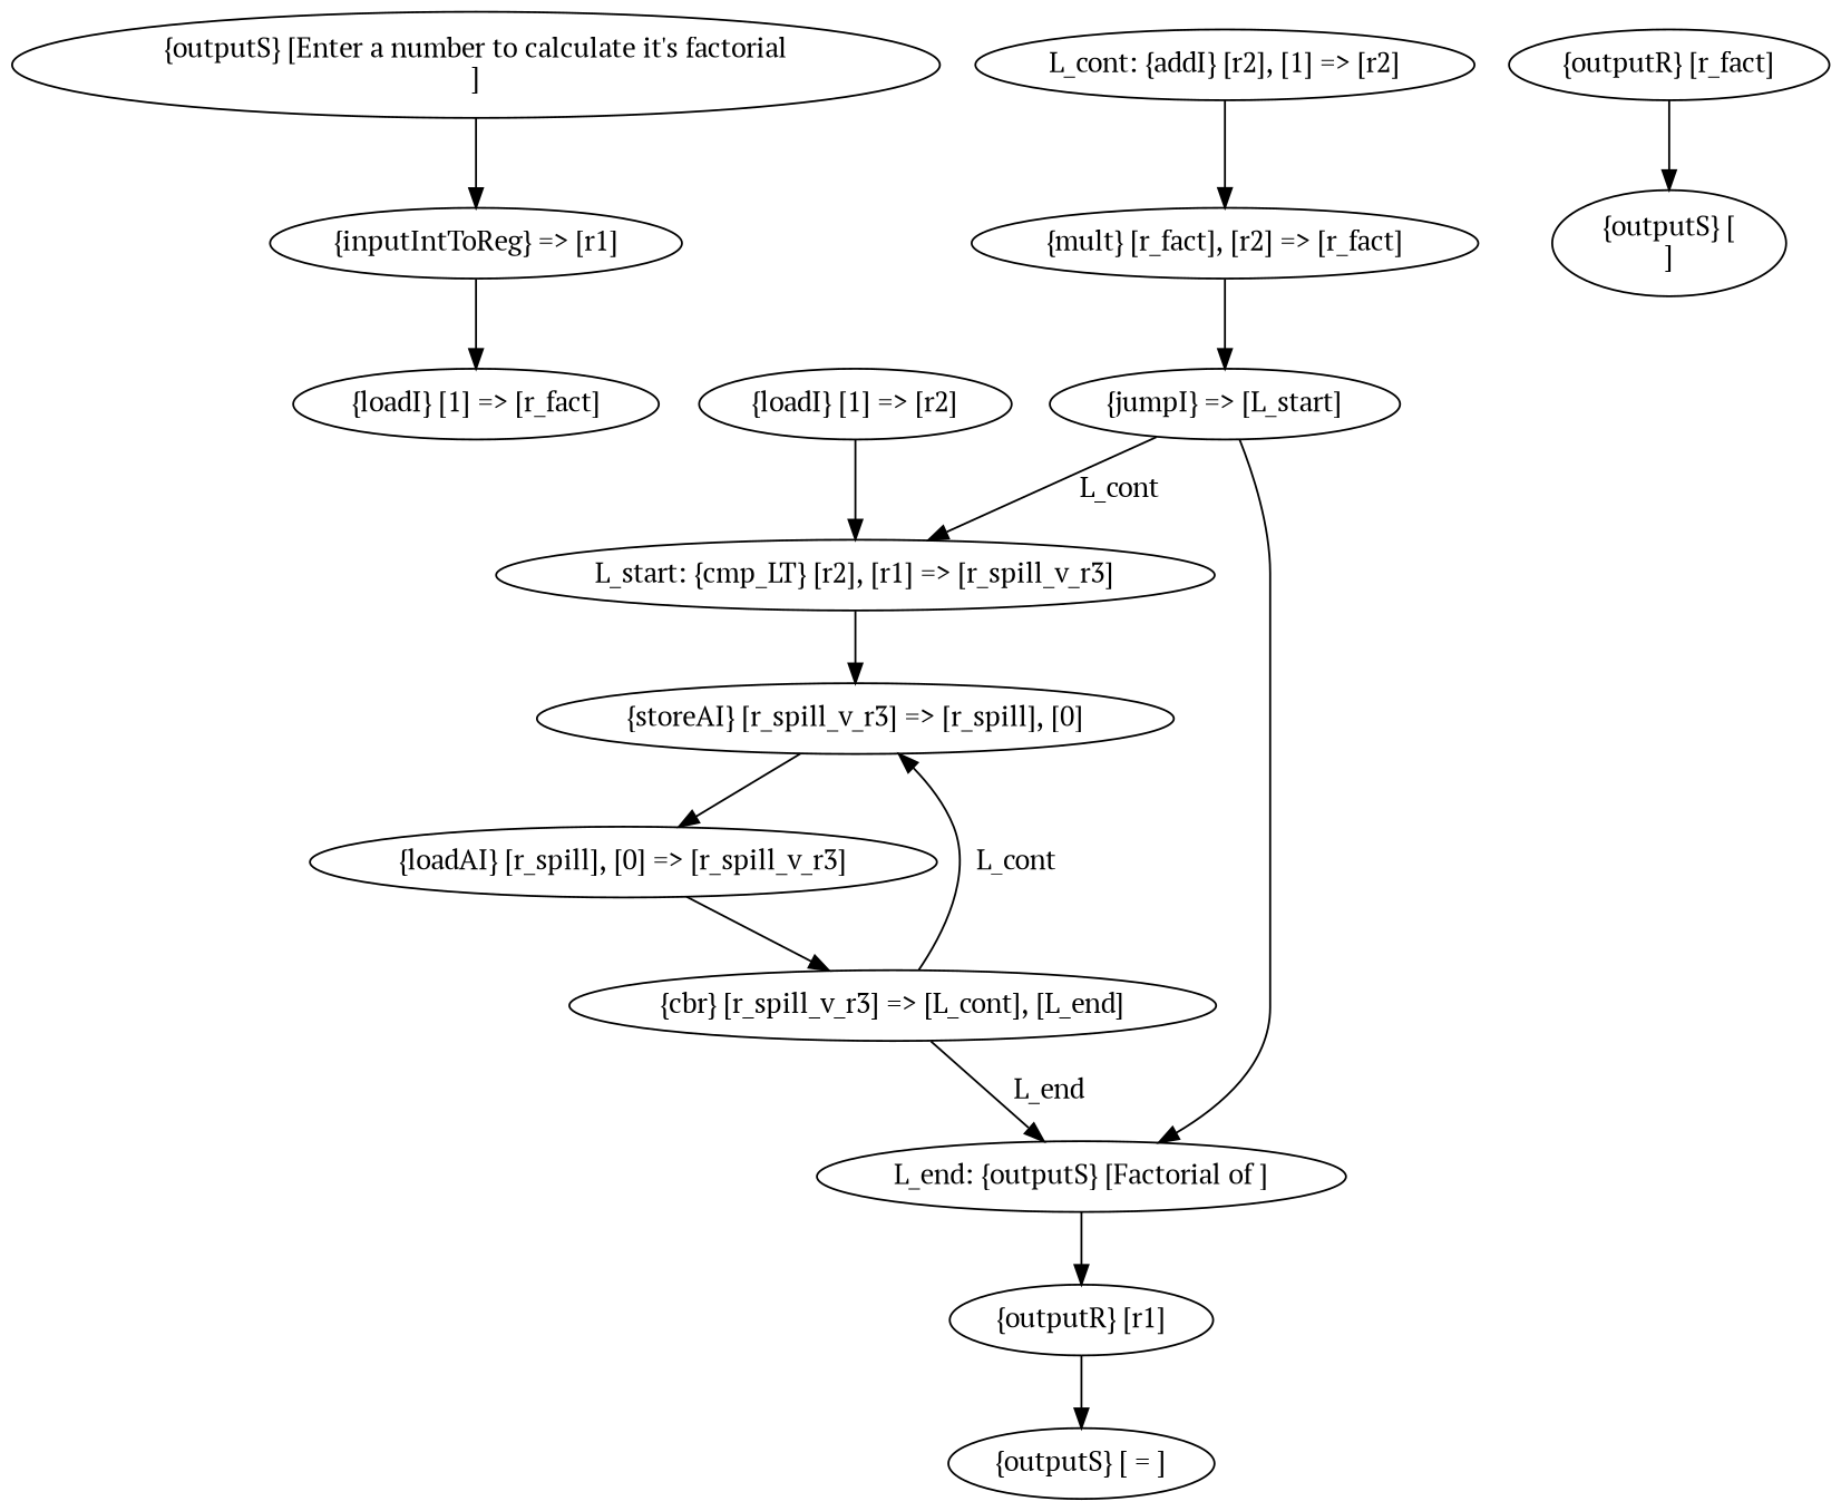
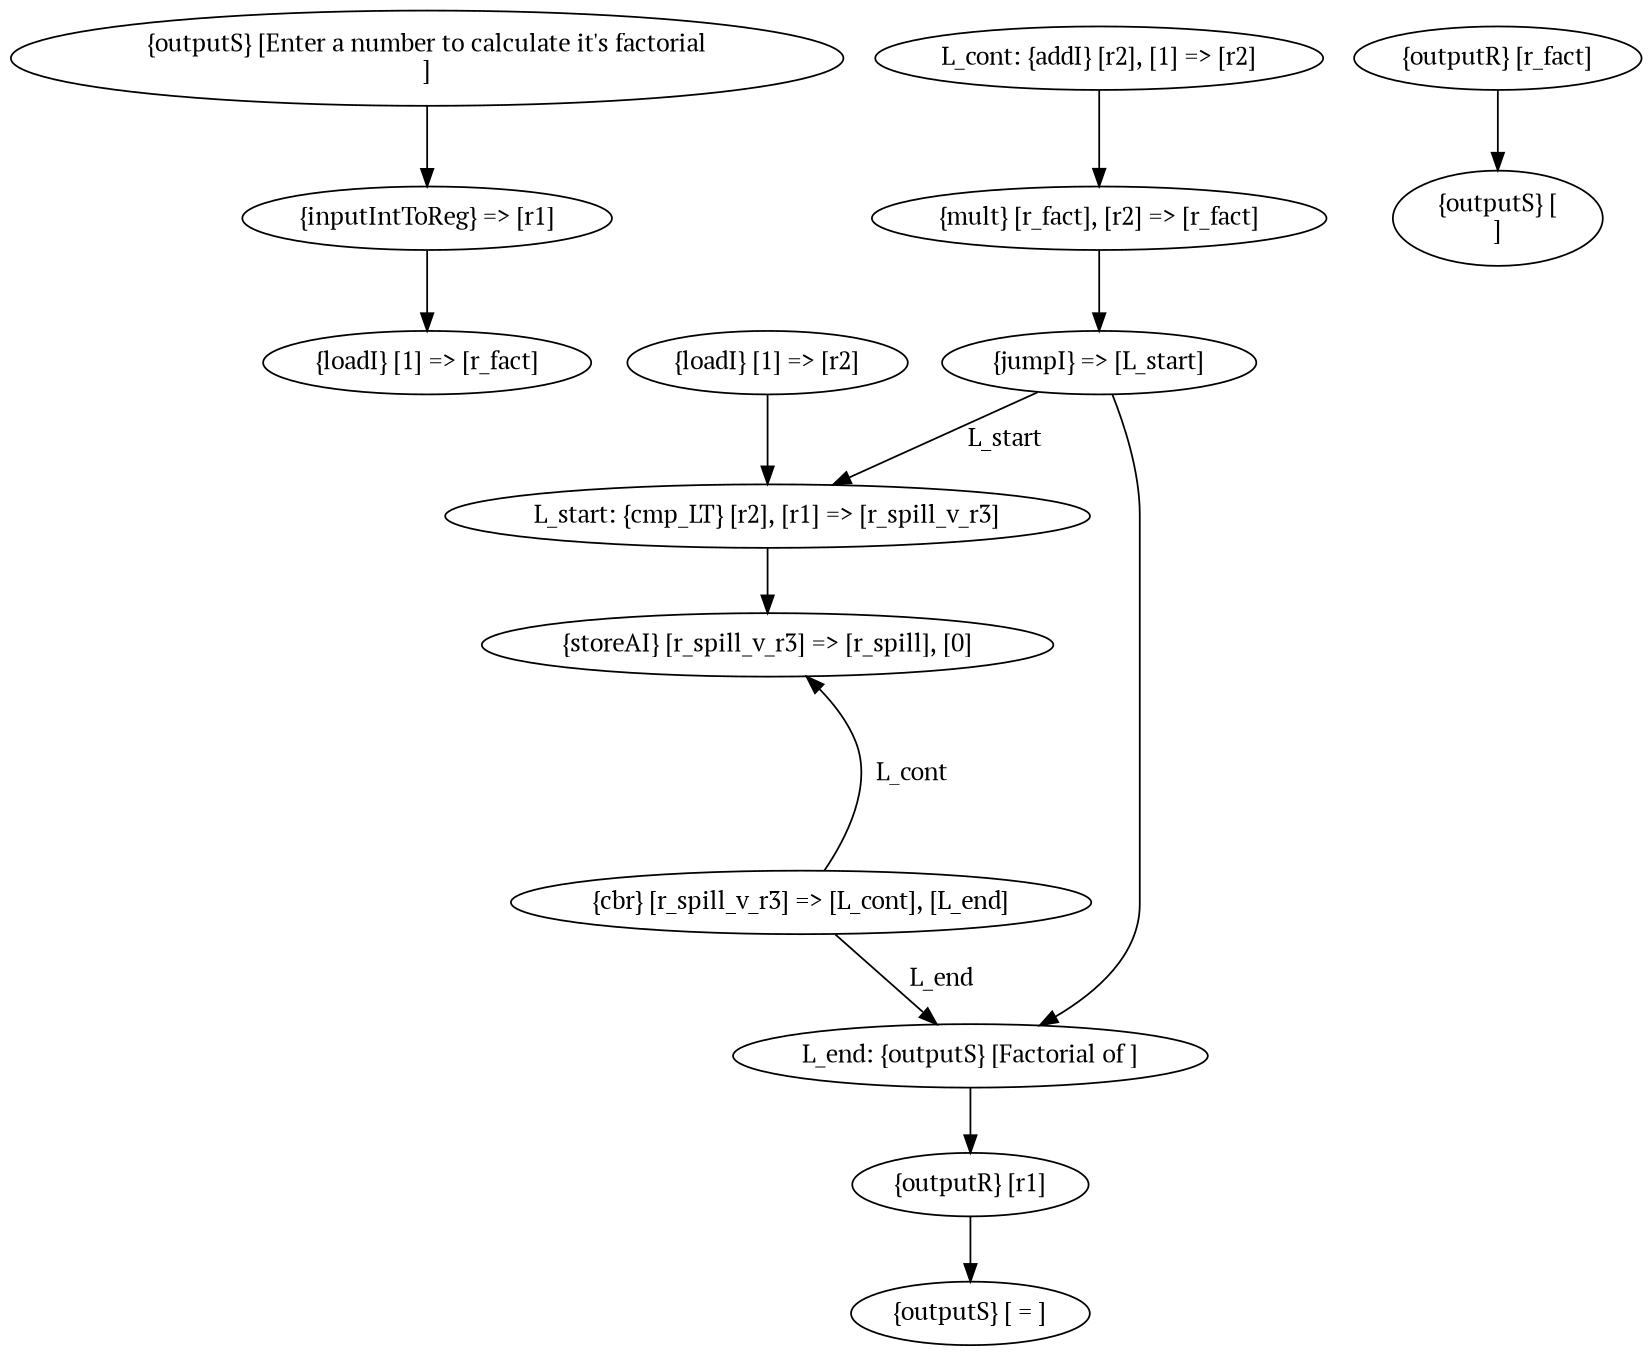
  digraph {
    fontname="PT Serif"
    node [fontname="PT Serif"]
    edge [fontname="PT Serif"]
    n1 [label="\{outputS\} \[Enter a number to calculate it's factorial\n\]"]
    n2 [label="\{inputIntToReg\} =\> \[r1\]"]
    n3 [label="\{loadI\} \[1\] =\> \[r_fact\]"]
    n4 [label="\{loadI\} \[1\] =\> \[r2\]"]
    n5 [label="L_start: \{cmp_LT\} \[r2\], \[r1\] =\> \[r_spill_v_r3\]"]
    n6 [label="\{storeAI\} \[r_spill_v_r3\] =\> \[r_spill\], \[0\]"]
-   n7 [label="\{loadAI\} \[r_spill\], \[0\] =\> \[r_spill_v_r3\]"]
    n8 [label="\{cbr\} \[r_spill_v_r3\] =\> \[L_cont\], \[L_end\]"]
    n9 [label="L_end: \{outputS\} \[Factorial of \]"]
    n10 [label="L_cont: \{addI\} \[r2\], \[1\] =\> \[r2\]"]
    n11 [label="\{mult\} \[r_fact\], \[r2\] =\> \[r_fact\]"]
    n12 [label="\{outputR\} \[r1\]"]
    n13 [label="\{jumpI\} =\> \[L_start\]"]
    n14 [label="\{outputS\} \[ = \]"]
    n15 [label="\{outputR\} \[r_fact\]"]
    n16 [label="\{outputS\} \[\n\]"]
    n1 -> n2
    n2 -> n3
    n4 -> n5
    n5 -> n6
-   n6 -> n7
-   n7 -> n8
    n8 -> n6 [label="  L_cont"]
    n8 -> n9 [label="  L_end"]
    n9 -> n12
    n10 -> n11
    n11 -> n13
    n12 -> n14
-   n13 -> n5 [label="  L_cont"]
+   n13 -> n5 [label="  L_start"]
    n13 -> n9
    n15 -> n16
  }
